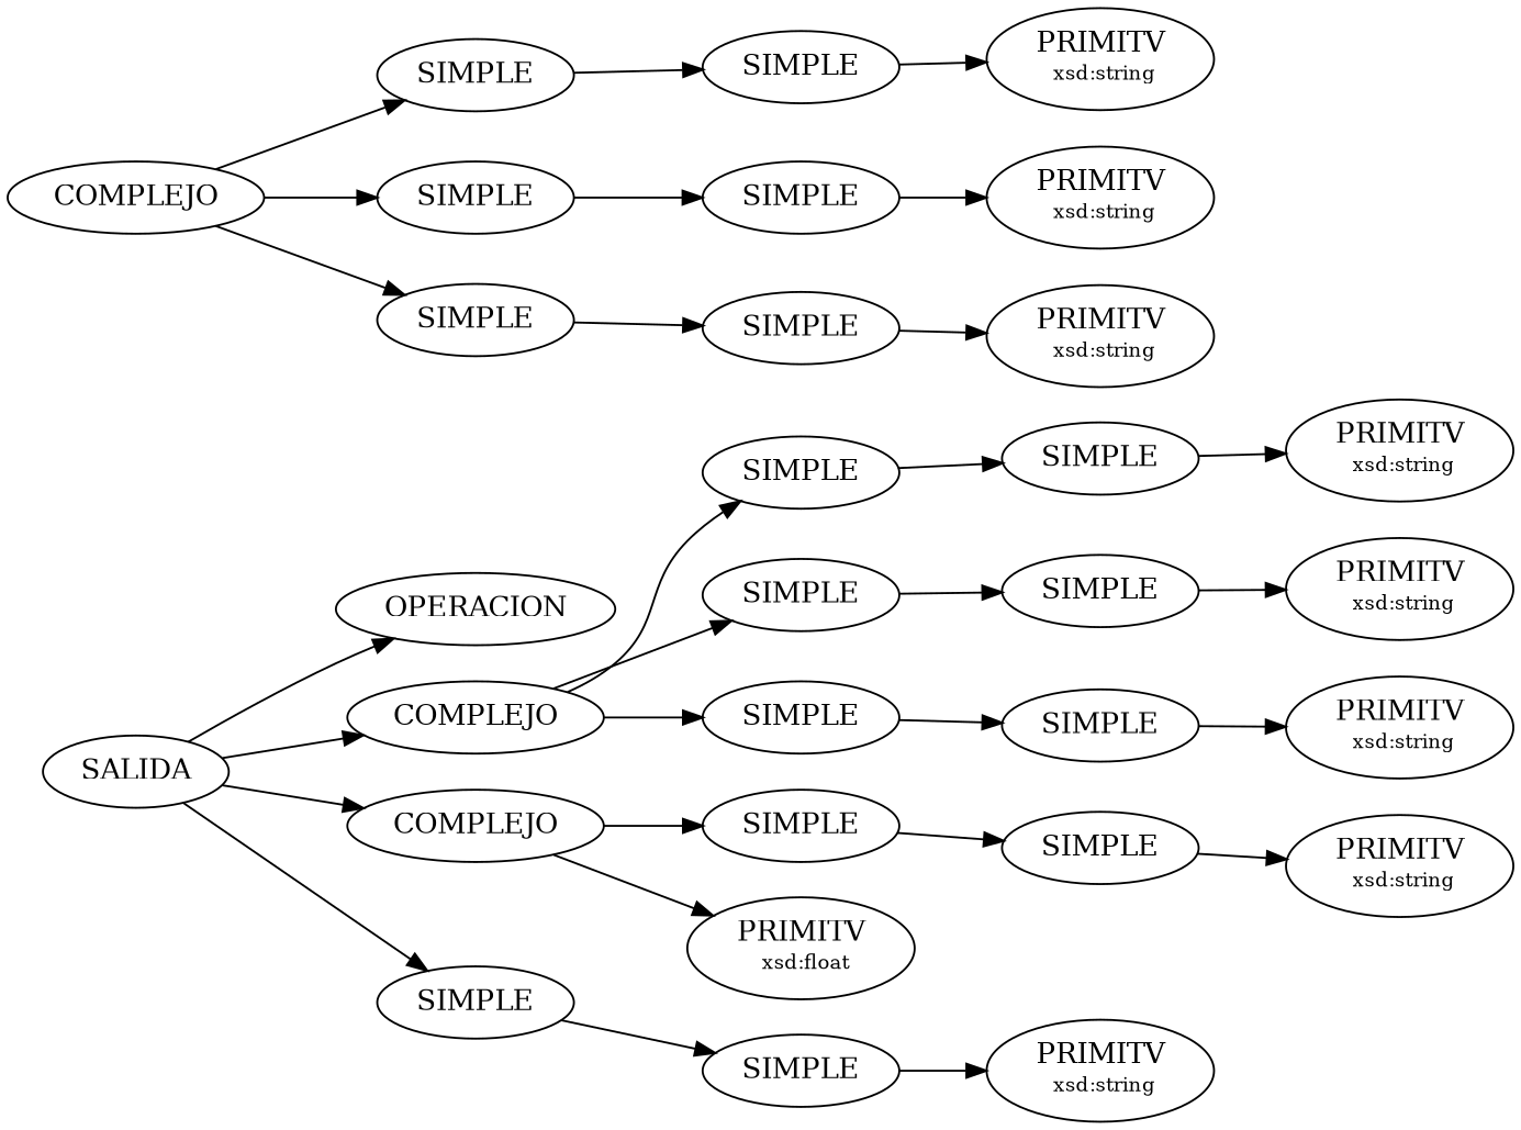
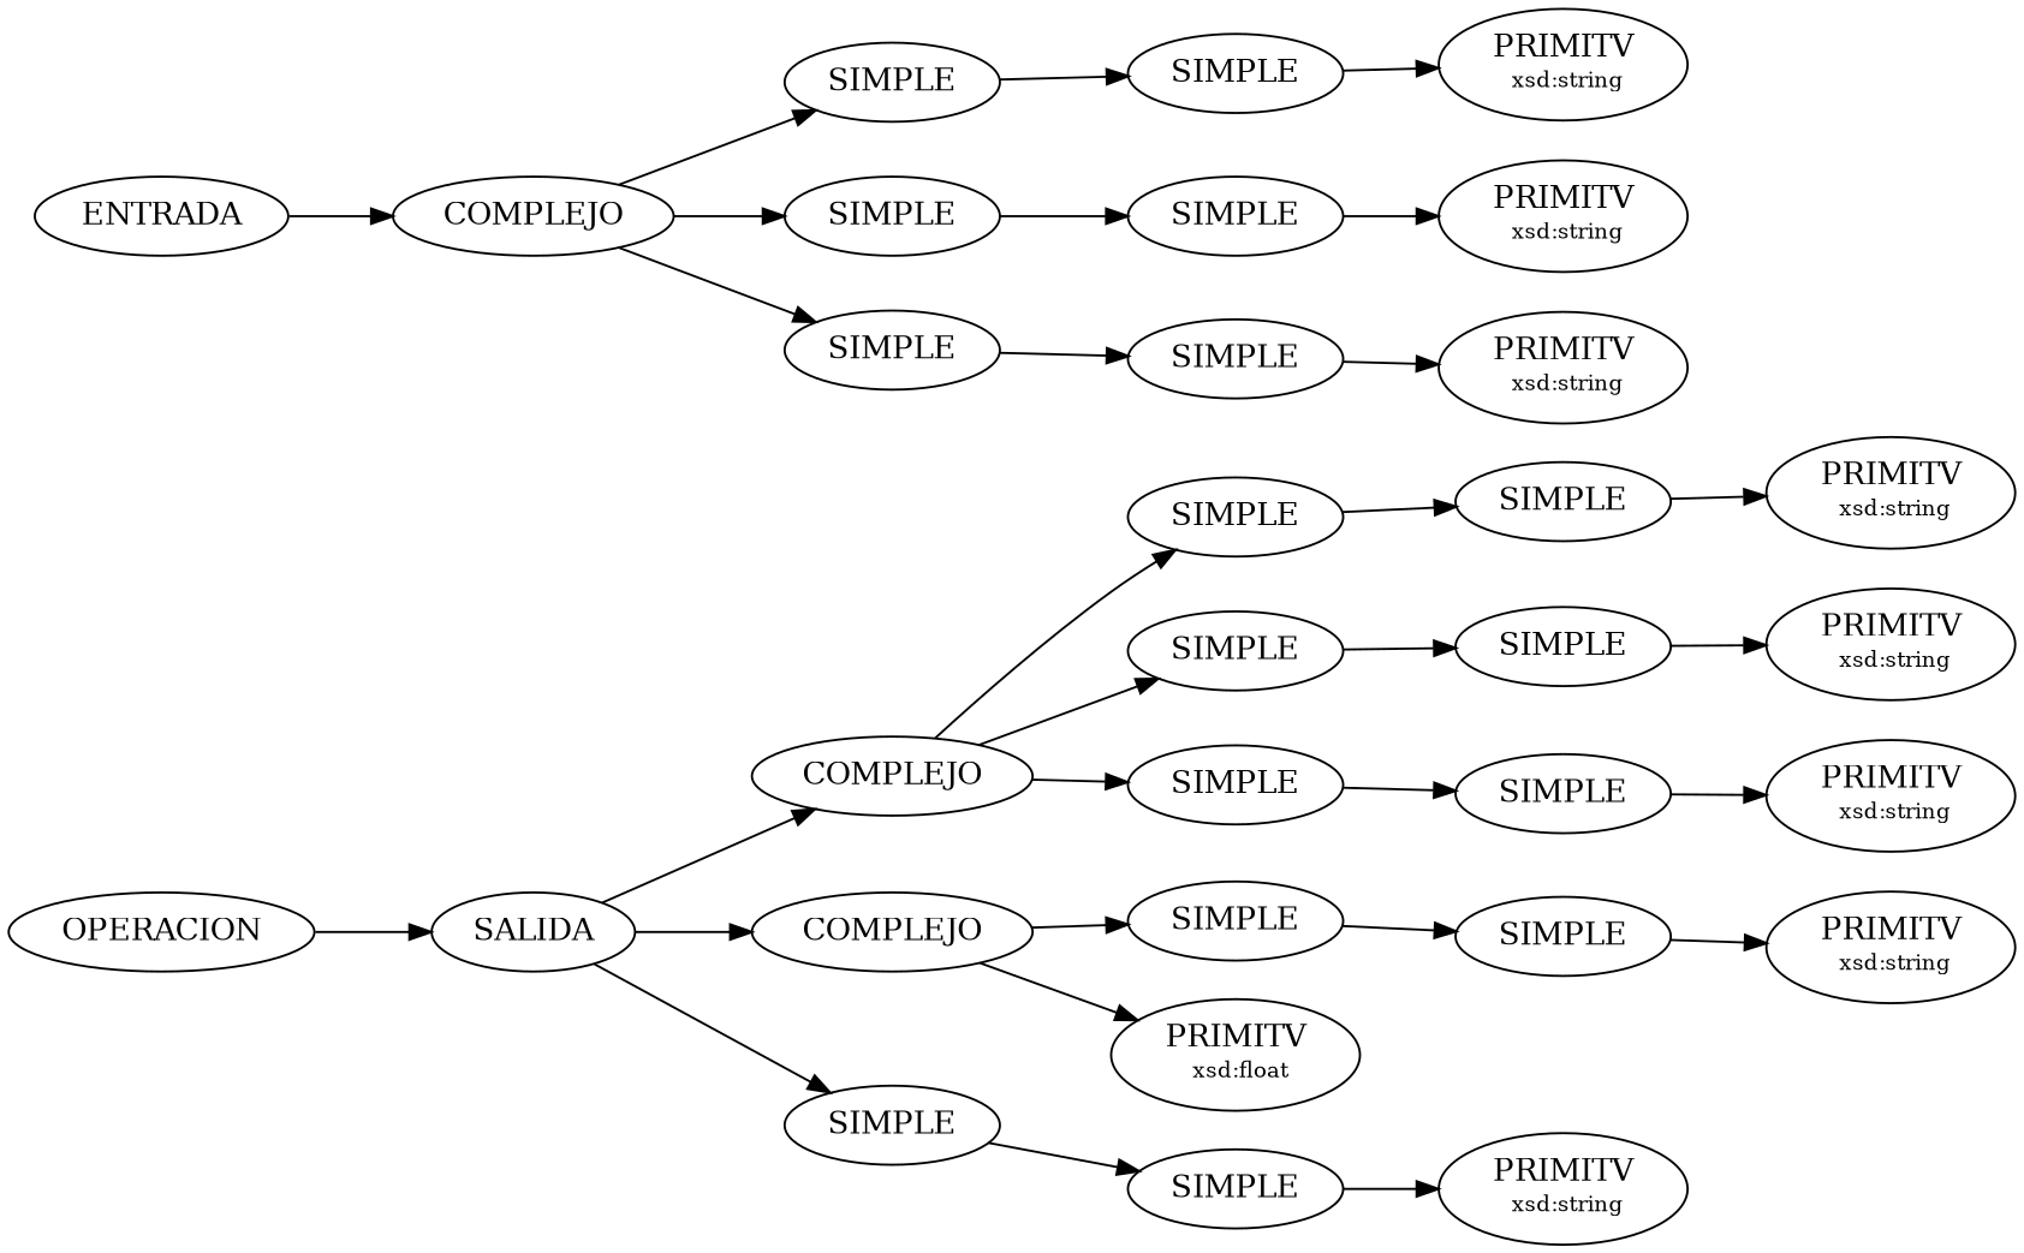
  digraph {
    rankdir=LR
    n1 [label=OPERACION]
    n2 [label=SALIDA]
+   n3 [label=ENTRADA]
    n4 [label=COMPLEJO]
    n5 [label=COMPLEJO]
    n6 [label=COMPLEJO]
    n7 [label=SIMPLE]
    n8 [label=SIMPLE]
    n9 [label=SIMPLE]
    n10 [label=SIMPLE]
    n11 [label=SIMPLE]
    n12 [label=SIMPLE]
    n13 [label=SIMPLE]
    n14 [label=<PRIMITV<BR/> <FONT POINT-SIZE="10">xsd:string</FONT>>]
    n15 [label=<PRIMITV<BR/> <FONT POINT-SIZE="10">xsd:string</FONT>>]
    n16 [label=<PRIMITV<BR/> <FONT POINT-SIZE="10">xsd:string</FONT>>]
    n17 [label=SIMPLE]
    n18 [label=SIMPLE]
    n19 [label=SIMPLE]
    n20 [label=SIMPLE]
    n21 [label=<PRIMITV<BR/> <FONT POINT-SIZE="10">xsd:float</FONT>>]
    n22 [label=SIMPLE]
    n23 [label=SIMPLE]
    n24 [label=SIMPLE]
    n25 [label=SIMPLE]
    n26 [label=<PRIMITV<BR/> <FONT POINT-SIZE="10">xsd:string</FONT>>]
    n27 [label=<PRIMITV<BR/> <FONT POINT-SIZE="10">xsd:string</FONT>>]
    n28 [label=<PRIMITV<BR/> <FONT POINT-SIZE="10">xsd:string</FONT>>]
    n29 [label=SIMPLE]
    n30 [label=<PRIMITV<BR/> <FONT POINT-SIZE="10">xsd:string</FONT>>]
    n31 [label=<PRIMITV<BR/> <FONT POINT-SIZE="10">xsd:string</FONT>>]
-   n2 -> n1
+   n1 -> n2
    n2 -> n5
    n2 -> n6
    n2 -> n7
+   n3 -> n4
    n4 -> n8
    n4 -> n9
    n4 -> n10
    n5 -> n17
    n5 -> n18
    n5 -> n19
    n6 -> n20
    n6 -> n21
    n7 -> n22
    n8 -> n11
    n9 -> n12
    n10 -> n13
    n11 -> n14
    n12 -> n15
    n13 -> n16
    n17 -> n23
    n18 -> n24
    n19 -> n25
    n20 -> n29
    n22 -> n31
    n23 -> n26
    n24 -> n27
    n25 -> n28
    n29 -> n30
  }
